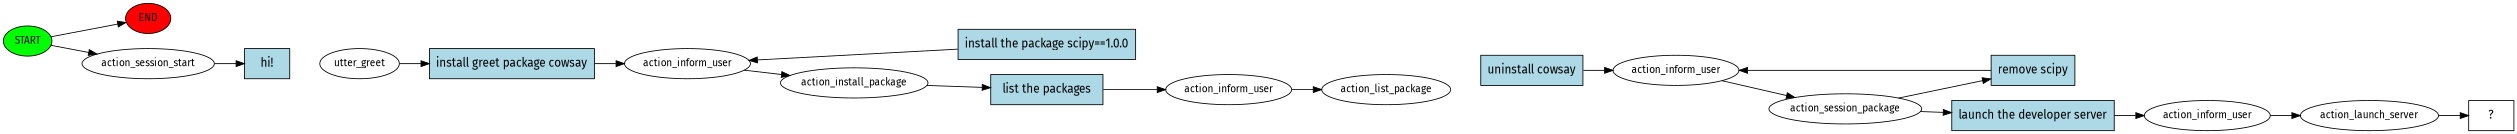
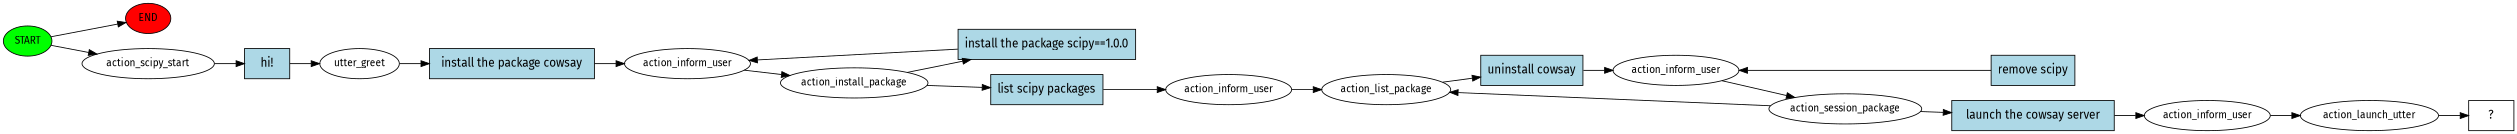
  digraph {
    fontname="Fira Sans"
    rankdir=LR
    node [fontname="Fira Sans" fontsize=12]
    edge [fontname="Fira Sans"]
    n1 [fillcolor=green label=START style=filled]
    n2 [fillcolor=red label=END style=filled]
-   n3 [label=action_session_start]
+   n3 [label=action_scipy_start]
    n4 [fillcolor=lightblue label="hi!" shape=rect style=filled fontsize=""]
    n5 [label=utter_greet]
-   n6 [fillcolor=lightblue label="install greet package cowsay" shape=rect style=filled fontsize=""]
+   n6 [fillcolor=lightblue label="install the package cowsay" shape=rect style=filled fontsize=""]
    n7 [label=action_inform_user]
    n8 [label=action_install_package]
    n9 [fillcolor=lightblue label="install the package scipy==1.0.0" shape=rect style=filled fontsize=""]
-   n10 [fillcolor=lightblue label="list the packages" shape=rect style=filled fontsize=""]
+   n10 [fillcolor=lightblue label="list scipy packages" shape=rect style=filled fontsize=""]
    n11 [label=action_inform_user]
    n12 [label=action_list_package]
    n13 [fillcolor=lightblue label="uninstall cowsay" shape=rect style=filled fontsize=""]
    n14 [label=action_inform_user]
    n15 [label=action_session_package]
    n16 [fillcolor=lightblue label="remove scipy" shape=rect style=filled fontsize=""]
-   n17 [fillcolor=lightblue label="launch the developer server" shape=rect style=filled fontsize=""]
+   n17 [fillcolor=lightblue label="launch the cowsay server" shape=rect style=filled fontsize=""]
    n18 [label=action_inform_user]
-   n19 [label=action_launch_server]
+   n19 [label=action_launch_utter]
    n20 [label="  ?  " shape=rect fontsize=""]
    n1 -> n2
    n1 -> n3
    n3 -> n4
+   n4 -> n5
    n5 -> n6
    n6 -> n7
    n7 -> n8
+   n8 -> n9
    n8 -> n10
    n9 -> n7
    n10 -> n11
    n11 -> n12
+   n12 -> n13
    n13 -> n14
    n14 -> n15
-   n15 -> n16
+   n15 -> n12
    n15 -> n17
    n16 -> n14
    n17 -> n18
    n18 -> n19
    n19 -> n20
  }
